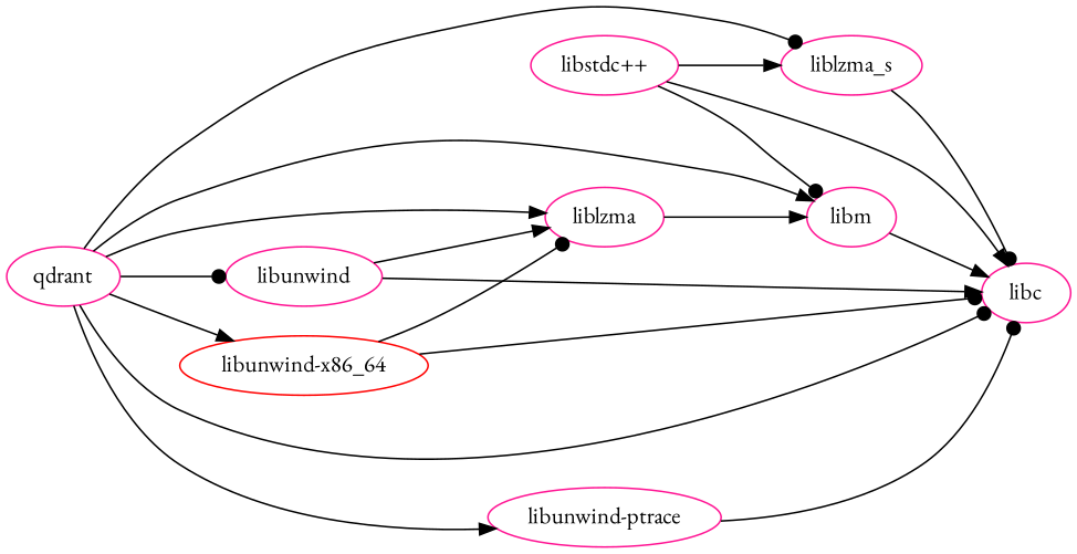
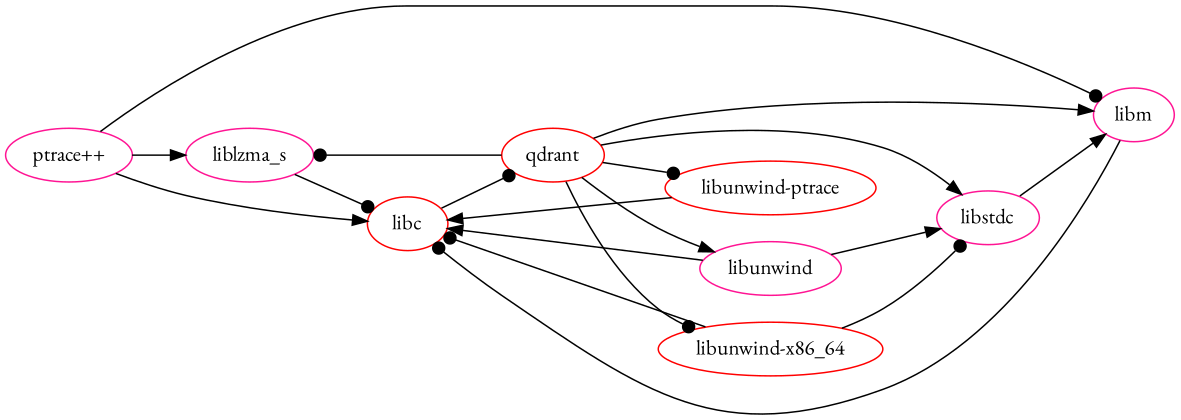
  digraph {
    fontname="EB Garamond"
    rankdir=LR
    node [color=deeppink fontname="EB Garamond"]
    edge [arrowhead=normal fontname="EB Garamond"]
    n1 [label=liblzma_s]
-   "libstdc++"
-   libc
+   "libstdc++" [label="ptrace++"]
+   libc [color=red]
    libm
-   qdrant
+   qdrant [color=red]
    libunwind
-   liblzma
+   liblzma [label=libstdc]
    "libunwind-x86_64" [color=red]
-   "libunwind-ptrace"
+   "libunwind-ptrace" [color=red]
    n1 -> libc [arrowhead=dot]
    "libstdc++" -> n1
    "libstdc++" -> libc
    "libstdc++" -> libm [arrowhead=dot]
-   libm -> libc
+   libm -> libc [arrowhead=dot]
    qdrant -> n1 [arrowhead=dot]
-   qdrant -> libc [arrowhead=dot]
+   libc -> qdrant [arrowhead=dot]
    qdrant -> libm
-   qdrant -> libunwind [arrowhead=dot]
+   qdrant -> libunwind
    qdrant -> liblzma
-   qdrant -> "libunwind-x86_64"
-   qdrant -> "libunwind-ptrace"
+   qdrant -> "libunwind-x86_64" [arrowhead=dot]
+   qdrant -> "libunwind-ptrace" [arrowhead=dot]
    libunwind -> libc
    libunwind -> liblzma
    liblzma -> libm
    "libunwind-x86_64" -> libc [arrowhead=dot]
    "libunwind-x86_64" -> liblzma [arrowhead=dot]
-   "libunwind-ptrace" -> libc [arrowhead=dot]
+   "libunwind-ptrace" -> libc
  }
